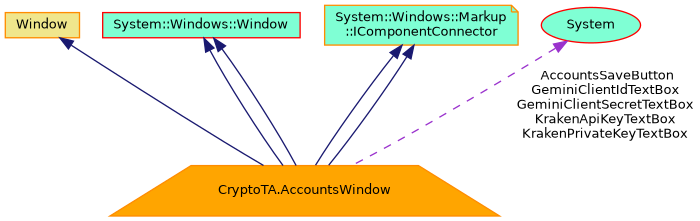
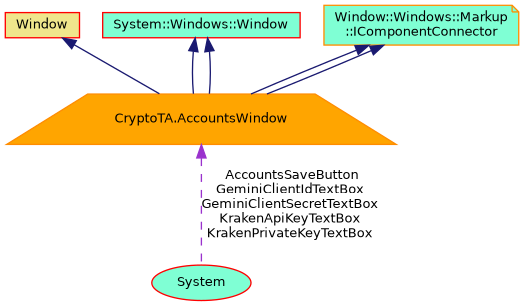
  digraph {
    node [color=red fillcolor=aquamarine fontname=Helvetica fontsize=10 shape=box style=filled]
    edge [color=midnightblue dir=back fontname=Helvetica fontsize=10 labelfontname=Helvetica labelfontsize=10 style=solid]
    n1 [color=darkorange fillcolor=orange fontcolor=black height=0.2 label="CryptoTA.AccountsWindow" shape=trapezium width=0.4]
-   n2 [color=darkorange fillcolor=khaki height=0.2 label=Window width=0.4]
+   n2 [fillcolor=khaki height=0.2 label=Window width=0.4]
    n3 [height=0.2 label="System::Windows::Window" width=0.4]
-   n4 [color=darkorange height=0.2 label="System::Windows::Markup\l::IComponentConnector" shape=note width=0.4]
+   n4 [color=darkorange height=0.2 label="Window::Windows::Markup\l::IComponentConnector" shape=note width=0.4]
    n5 [height=0.2 label=System shape=ellipse width=0.4]
    n2 -> n1
    n3 -> n1
    n3 -> n1
    n4 -> n1
    n4 -> n1
-   n5 -> n1 [color=darkorchid3 label=" AccountsSaveButton\nGeminiClientIdTextBox\nGeminiClientSecretTextBox\nKrakenApiKeyTextBox\nKrakenPrivateKeyTextBox" style=dashed]
+   n1 -> n5 [color=darkorchid3 label=" AccountsSaveButton\nGeminiClientIdTextBox\nGeminiClientSecretTextBox\nKrakenApiKeyTextBox\nKrakenPrivateKeyTextBox" style=dashed]
  }
